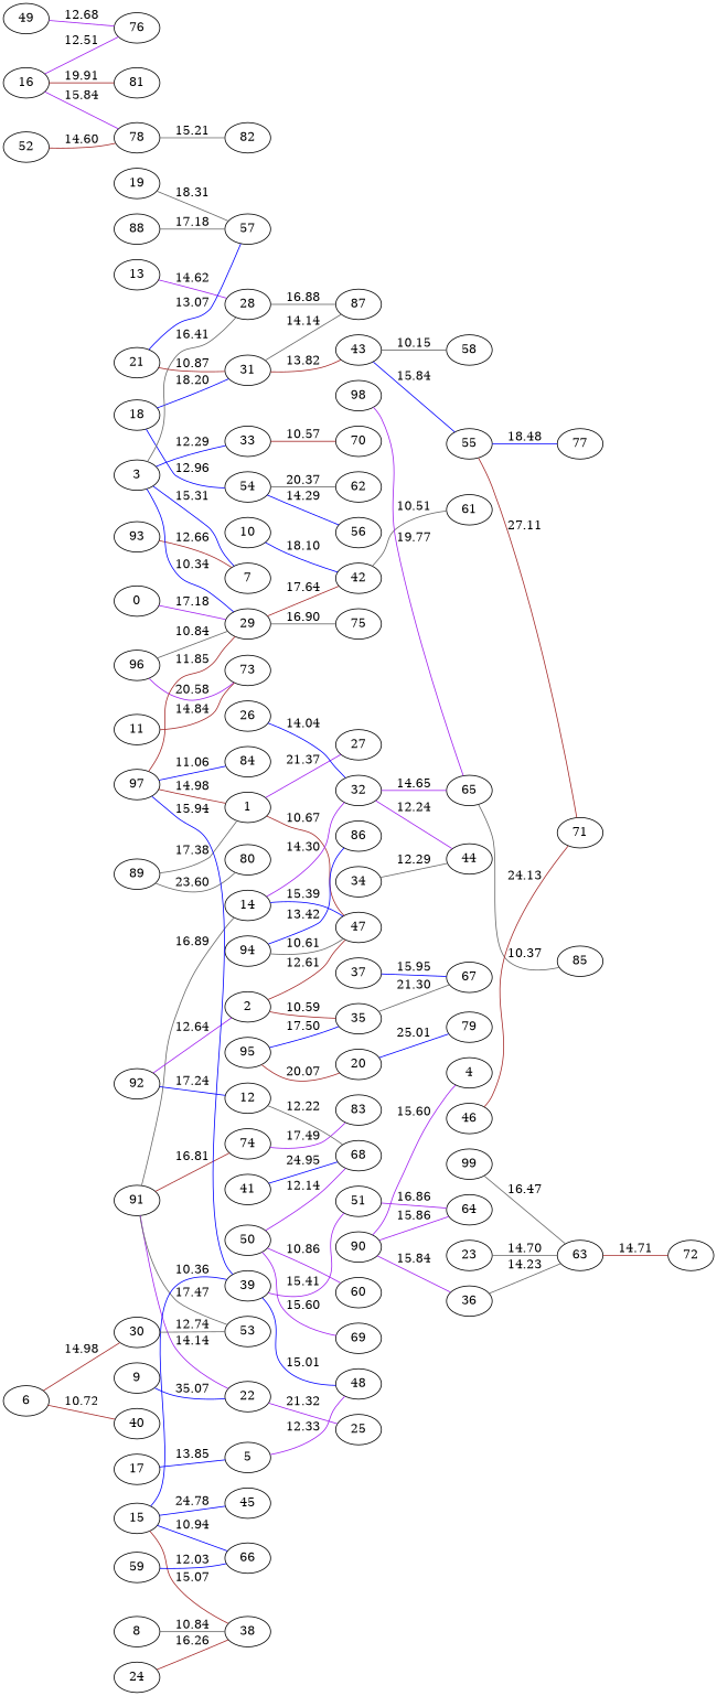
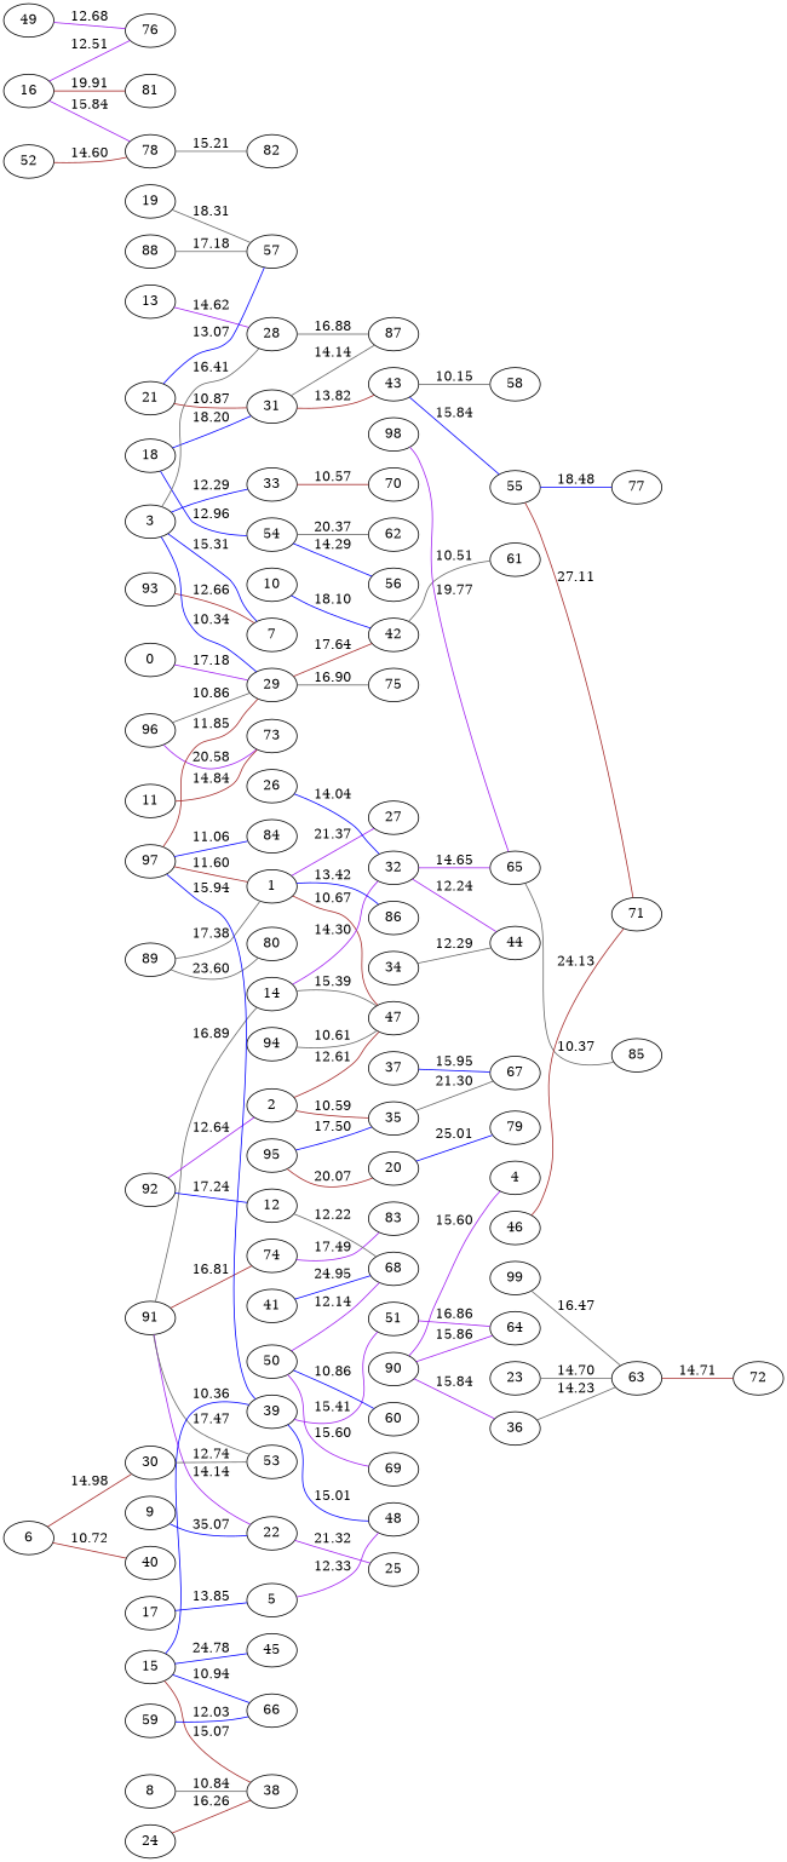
  graph {
    rankdir=LR
    edge [color=blue]
    88
    57
    89
    1
    80
    47
    86
    27
    90
    4
    36
    64
    63
    72
    91
    22
    74
    14
    53
    25
    83
    32
    65
    44
    92
    2
    12
    35
    68
    67
    93
    7
    94
    95
    20
    79
    96
    29
    73
    42
    75
    61
    97
    84
    39
    48
    51
    10
    98
    85
    11
    99
    13
    28
    87
    15
    66
    38
    45
    16
    76
    78
    81
    82
    17
    5
    18
    54
    31
    56
    62
    43
    58
    55
    19
    0
    3
    33
    70
    6
    40
    30
    8
    9
    21
    23
    24
    26
    71
    77
    34
    37
    41
    46
    49
    50
    60
    69
    52
    59
    88 -- 57 [color=gray40 label=17.18]
    89 -- 1 [color=gray40 label=17.38]
    89 -- 80 [color=gray40 label=23.60]
    1 -- 47 [color=brown label=10.67]
-   94 -- 86 [label=13.42]
+   1 -- 86 [label=13.42]
    1 -- 27 [color=purple label=21.37]
    90 -- 4 [color=purple label=15.60]
    90 -- 36 [color=purple label=15.84]
    90 -- 64 [color=purple label=15.86]
    36 -- 63 [color=gray40 label=14.23]
    63 -- 72 [color=brown label=14.71]
    91 -- 22 [color=purple label=14.14]
    91 -- 74 [color=brown label=16.81]
    91 -- 14 [color=gray40 label=16.89]
    91 -- 53 [color=gray40 label=17.47]
    22 -- 25 [color=purple label=21.32]
    74 -- 83 [color=purple label=17.49]
-   14 -- 47 [label=15.39]
+   14 -- 47 [color=gray40 label=15.39]
    14 -- 32 [color=purple label=14.30]
    32 -- 65 [color=purple label=14.65]
    32 -- 44 [color=purple label=12.24]
    65 -- 85 [color=gray40 label=10.37]
    92 -- 2 [color=purple label=12.64]
    92 -- 12 [label=17.24]
    2 -- 47 [color=brown label=12.61]
    2 -- 35 [color=brown label=10.59]
    12 -- 68 [color=gray40 label=12.22]
    35 -- 67 [color=gray40 label=21.30]
    93 -- 7 [color=brown label=12.66]
    94 -- 47 [color=gray40 label=10.61]
    95 -- 35 [label=17.50]
    95 -- 20 [color=brown label=20.07]
    20 -- 79 [label=25.01]
-   96 -- 29 [color=gray40 label=10.84]
+   96 -- 29 [color=gray40 label=10.86]
    96 -- 73 [color=purple label=20.58]
    29 -- 42 [color=brown label=17.64]
    29 -- 75 [color=gray40 label=16.90]
    42 -- 61 [color=gray40 label=10.51]
-   97 -- 1 [color=brown label=14.98]
+   97 -- 1 [color=brown label=11.60]
    97 -- 29 [color=brown label=11.85]
    97 -- 84 [label=11.06]
    97 -- 39 [label=15.94]
    39 -- 48 [label=15.01]
    39 -- 51 [color=purple label=15.41]
    51 -- 64 [color=purple label=16.86]
    10 -- 42 [label=18.10]
    98 -- 65 [color=purple label=19.77]
    11 -- 73 [color=brown label=14.84]
    99 -- 63 [color=gray40 label=16.47]
    13 -- 28 [color=purple label=14.62]
    28 -- 87 [color=gray40 label=16.88]
    15 -- 39 [label=10.36]
    15 -- 66 [label=10.94]
    15 -- 38 [color=brown label=15.07]
    15 -- 45 [label=24.78]
    16 -- 76 [color=purple label=12.51]
    16 -- 78 [color=purple label=15.84]
    16 -- 81 [color=brown label=19.91]
    78 -- 82 [color=gray40 label=15.21]
    17 -- 5 [label=13.85]
    5 -- 48 [color=purple label=12.33]
    18 -- 54 [label=12.96]
    18 -- 31 [label=18.20]
    54 -- 56 [label=14.29]
    54 -- 62 [color=gray40 label=20.37]
    31 -- 87 [color=gray40 label=14.14]
    31 -- 43 [color=brown label=13.82]
    43 -- 58 [color=gray40 label=10.15]
    43 -- 55 [label=15.84]
    55 -- 71 [color=brown label=27.11]
    55 -- 77 [label=18.48]
    19 -- 57 [color=gray40 label=18.31]
    0 -- 29 [color=purple label=17.18]
    3 -- 7 [label=15.31]
    3 -- 29 [label=10.34]
    3 -- 28 [color=gray40 label=16.41]
    3 -- 33 [label=12.29]
    33 -- 70 [color=brown label=10.57]
    6 -- 40 [color=brown label=10.72]
    6 -- 30 [color=brown label=14.98]
    30 -- 53 [color=gray40 label=12.74]
    8 -- 38 [color=gray40 label=10.84]
    9 -- 22 [label=35.07]
    21 -- 57 [label=13.07]
    21 -- 31 [color=brown label=10.87]
    23 -- 63 [color=gray40 label=14.70]
    24 -- 38 [color=brown label=16.26]
    26 -- 32 [label=14.04]
    34 -- 44 [color=gray40 label=12.29]
    37 -- 67 [label=15.95]
    41 -- 68 [label=24.95]
    46 -- 71 [color=brown label=24.13]
    49 -- 76 [color=purple label=12.68]
    50 -- 68 [color=purple label=12.14]
-   50 -- 60 [color=purple label=10.86]
+   50 -- 60 [label=10.86]
    50 -- 69 [color=purple label=15.60]
    52 -- 78 [color=brown label=14.60]
    59 -- 66 [label=12.03]
  }
